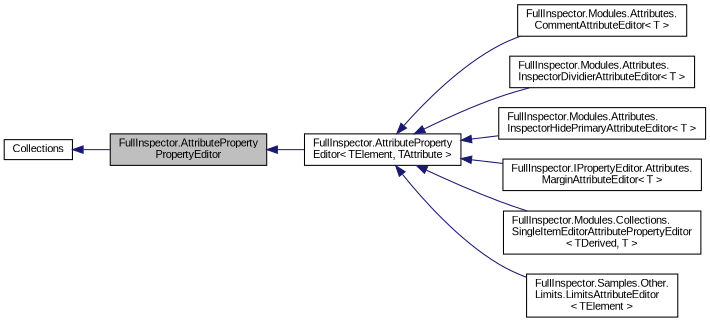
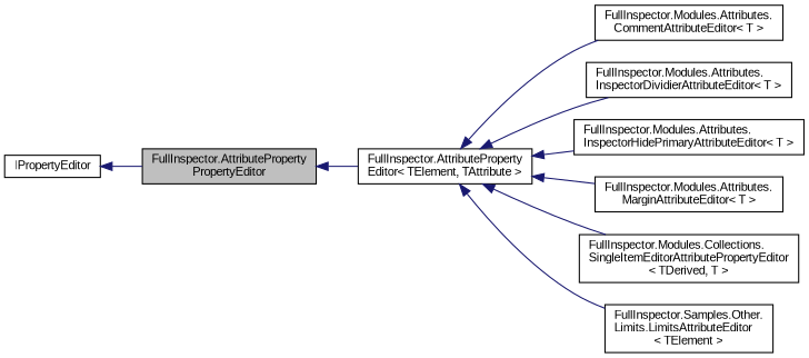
  digraph {
    fontname="Liberation Sans"
    rankdir=LR
    node [color=black fillcolor=white fontname="Liberation Sans" fontsize=10 shape=record style=filled]
    edge [color=midnightblue dir=back fontname="Liberation Sans" fontsize=10 labelfontname=Helvetica labelfontsize=10 style=solid]
    n1 [fillcolor=grey75 fontcolor=black height=0.2 label="FullInspector.AttributeProperty\lPropertyEditor" width=0.4]
    n2 [height=0.2 label="FullInspector.AttributeProperty\lEditor\< TElement, TAttribute \>" width=0.4]
    n3 [height=0.2 label="FullInspector.Modules.Attributes.\lCommentAttributeEditor\< T \>" width=0.4]
    n4 [height=0.2 label="FullInspector.Modules.Attributes.\lInspectorDividierAttributeEditor\< T \>" width=0.4]
    n5 [height=0.2 label="FullInspector.Modules.Attributes.\lInspectorHidePrimaryAttributeEditor\< T \>" width=0.4]
-   n6 [height=0.2 label="FullInspector.IPropertyEditor.Attributes.\lMarginAttributeEditor\< T \>" width=0.4]
+   n6 [height=0.2 label="FullInspector.Modules.Attributes.\lMarginAttributeEditor\< T \>" width=0.4]
    n7 [height=0.2 label="FullInspector.Modules.Collections.\lSingleItemEditorAttributePropertyEditor\l\< TDerived, T \>" width=0.4]
    n8 [height=0.2 label="FullInspector.Samples.Other.\lLimits.LimitsAttributeEditor\l\< TElement \>" width=0.4]
-   n9 [height=0.2 label=Collections width=0.4]
+   n9 [height=0.2 label=IPropertyEditor width=0.4]
    n1 -> n2
    n2 -> n3
    n2 -> n4
    n2 -> n5
    n2 -> n6
    n2 -> n7
    n2 -> n8
    n9 -> n1
  }
